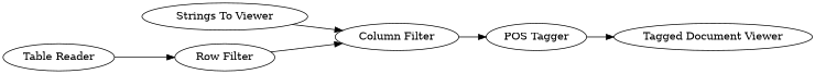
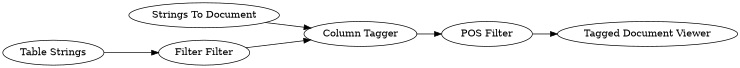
  digraph {
    rankdir=LR
-   n1 [label="Row Filter"]
-   n2 [label="Column Filter"]
-   n3 [label="Strings To Viewer"]
-   n4 [label="POS Tagger"]
+   n1 [label="Filter Filter"]
+   n2 [label="Column Tagger"]
+   n3 [label="Strings To Document"]
+   n4 [label="POS Filter"]
    n5 [label="Tagged Document Viewer"]
-   n6 [label="Table Reader"]
+   n6 [label="Table Strings"]
    n1 -> n2
    n2 -> n4
    n3 -> n2
    n4 -> n5
    n6 -> n1
  }
